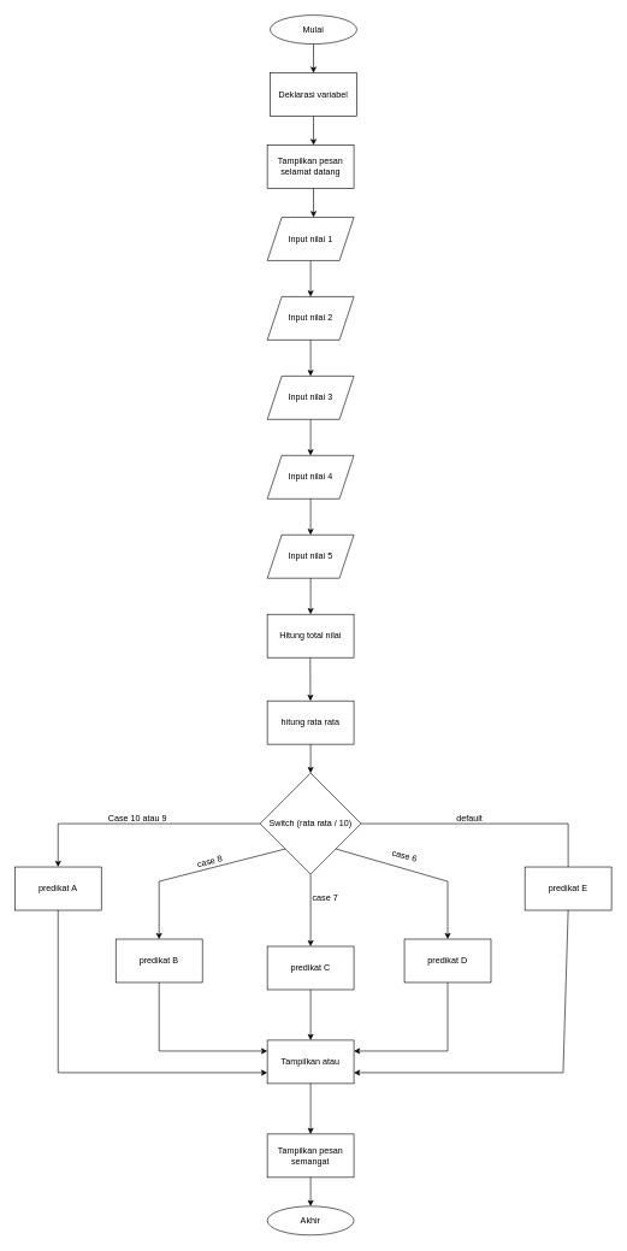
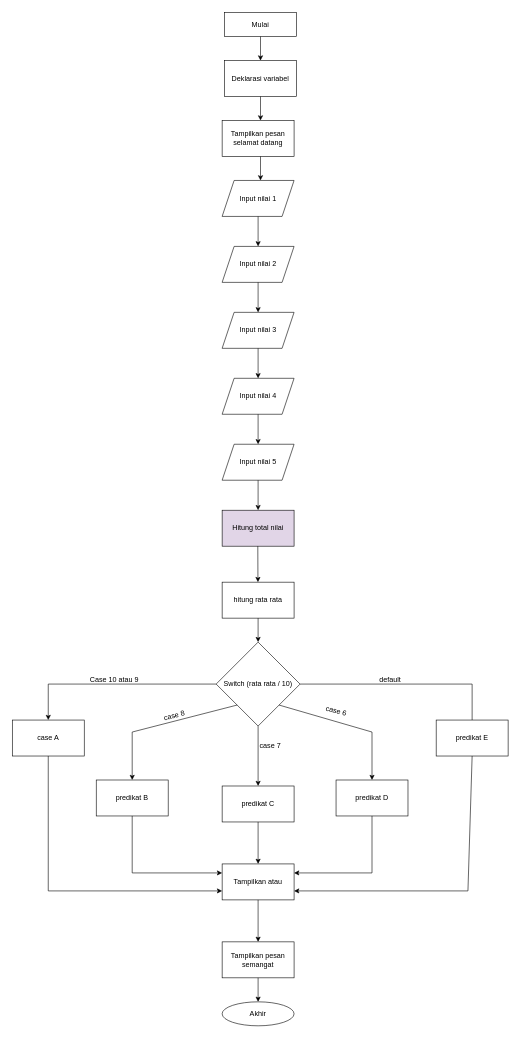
  <mxCell id="0" />
  <mxCell id="1" parent="0" />
- <mxCell id="2" value="Mulai" style="ellipse;whiteSpace=wrap;html=1;" vertex="1" parent="1"><mxGeometry x="374" width="120" height="40" as="geometry" y="20" /></mxCell>
+ <mxCell id="2" value="Mulai" style="whiteSpace=wrap;html=1;rounded=0;" vertex="1" parent="1"><mxGeometry x="374" width="120" height="40" as="geometry" y="20" /></mxCell>
  <mxCell id="3" value="" style="endArrow=classic;html=1;rounded=0;exitX=0.5;exitY=1;exitDx=0;exitDy=0;" edge="1" parent="1" source="2"><mxGeometry width="50" height="50" relative="1" as="geometry"><mxPoint x="430" y="180" as="sourcePoint" /><mxPoint x="434" y="100" as="targetPoint" /></mxGeometry></mxCell>
  <mxCell id="4" value="Deklarasi variabel" style="rounded=0;whiteSpace=wrap;html=1;" vertex="1" parent="1"><mxGeometry x="374" y="100" width="120" height="60" as="geometry" /></mxCell>
  <mxCell id="5" value="" style="endArrow=classic;html=1;rounded=0;exitX=0.5;exitY=1;exitDx=0;exitDy=0;" edge="1" parent="1" source="4"><mxGeometry width="50" height="50" relative="1" as="geometry"><mxPoint x="460" y="280" as="sourcePoint" /><mxPoint x="434" y="200" as="targetPoint" /></mxGeometry></mxCell>
  <mxCell id="6" value="Tampilkan pesan selamat datang" style="rounded=0;whiteSpace=wrap;html=1;" vertex="1" parent="1"><mxGeometry x="370" y="200" width="120" height="60" as="geometry" /></mxCell>
  <mxCell id="7" value="" style="endArrow=classic;html=1;rounded=0;" edge="1" parent="1"><mxGeometry width="50" height="50" relative="1" as="geometry"><mxPoint x="434" y="260" as="sourcePoint" /><mxPoint x="434" y="300" as="targetPoint" /></mxGeometry></mxCell>
  <mxCell id="8" value="Input nilai 1" style="shape=parallelogram;perimeter=parallelogramPerimeter;whiteSpace=wrap;html=1;fixedSize=1;" vertex="1" parent="1"><mxGeometry x="370" y="300" width="120" height="60" as="geometry" /></mxCell>
  <mxCell id="9" value="" style="endArrow=classic;html=1;rounded=0;exitX=0.5;exitY=1;exitDx=0;exitDy=0;" edge="1" parent="1" source="8"><mxGeometry width="50" height="50" relative="1" as="geometry"><mxPoint x="430" y="390" as="sourcePoint" /><mxPoint x="430" y="410" as="targetPoint" /></mxGeometry></mxCell>
  <mxCell id="10" value="Input nilai 2" style="shape=parallelogram;perimeter=parallelogramPerimeter;whiteSpace=wrap;html=1;fixedSize=1;" vertex="1" parent="1"><mxGeometry x="370" y="410" width="120" height="60" as="geometry" /></mxCell>
  <mxCell id="11" value="" style="endArrow=classic;html=1;rounded=0;exitX=0.5;exitY=1;exitDx=0;exitDy=0;" edge="1" parent="1" source="10"><mxGeometry width="50" height="50" relative="1" as="geometry"><mxPoint x="430" y="500" as="sourcePoint" /><mxPoint x="430" y="520" as="targetPoint" /></mxGeometry></mxCell>
  <mxCell id="12" value="Input nilai 3" style="shape=parallelogram;perimeter=parallelogramPerimeter;whiteSpace=wrap;html=1;fixedSize=1;" vertex="1" parent="1"><mxGeometry x="370" y="520" width="120" height="60" as="geometry" /></mxCell>
  <mxCell id="13" value="" style="endArrow=classic;html=1;rounded=0;exitX=0.5;exitY=1;exitDx=0;exitDy=0;" edge="1" parent="1" source="12"><mxGeometry width="50" height="50" relative="1" as="geometry"><mxPoint x="430" y="610" as="sourcePoint" /><mxPoint x="430" y="630" as="targetPoint" /></mxGeometry></mxCell>
  <mxCell id="14" value="Input nilai 4" style="shape=parallelogram;perimeter=parallelogramPerimeter;whiteSpace=wrap;html=1;fixedSize=1;" vertex="1" parent="1"><mxGeometry x="370" y="630" width="120" height="60" as="geometry" /></mxCell>
  <mxCell id="15" value="" style="endArrow=classic;html=1;rounded=0;exitX=0.5;exitY=1;exitDx=0;exitDy=0;" edge="1" parent="1" source="14"><mxGeometry width="50" height="50" relative="1" as="geometry"><mxPoint x="430" y="720" as="sourcePoint" /><mxPoint x="430" y="740" as="targetPoint" /></mxGeometry></mxCell>
  <mxCell id="16" value="Input nilai 5" style="shape=parallelogram;perimeter=parallelogramPerimeter;whiteSpace=wrap;html=1;fixedSize=1;" vertex="1" parent="1"><mxGeometry x="370" y="740" width="120" height="60" as="geometry" /></mxCell>
  <mxCell id="17" value="" style="endArrow=classic;html=1;rounded=0;" edge="1" parent="1"><mxGeometry width="50" height="50" relative="1" as="geometry"><mxPoint x="430" y="800" as="sourcePoint" /><mxPoint x="430" y="850" as="targetPoint" /></mxGeometry></mxCell>
- <mxCell id="18" value="Hitung total nilai" style="rounded=0;whiteSpace=wrap;html=1;" vertex="1" parent="1"><mxGeometry x="370" y="850" width="120" height="60" as="geometry" /></mxCell>
+ <mxCell id="18" value="Hitung total nilai" style="rounded=0;whiteSpace=wrap;html=1;fillColor=#e1d5e7;" vertex="1" parent="1"><mxGeometry x="370" y="850" width="120" height="60" as="geometry" /></mxCell>
  <mxCell id="19" value="" style="endArrow=classic;html=1;rounded=0;exitX=0.623;exitY=1;exitDx=0;exitDy=0;exitPerimeter=0;" edge="1" parent="1"><mxGeometry width="50" height="50" relative="1" as="geometry"><mxPoint x="429.5" y="910" as="sourcePoint" /><mxPoint x="429.74" y="970" as="targetPoint" /></mxGeometry></mxCell>
  <mxCell id="20" value="hitung rata rata" style="rounded=0;whiteSpace=wrap;html=1;" vertex="1" parent="1"><mxGeometry x="370" y="970" width="120" height="60" as="geometry" /></mxCell>
  <mxCell id="21" value="" style="endArrow=classic;html=1;rounded=0;exitX=0.5;exitY=1;exitDx=0;exitDy=0;" edge="1" parent="1" source="20"><mxGeometry width="50" height="50" relative="1" as="geometry"><mxPoint x="460" y="1130" as="sourcePoint" /><mxPoint x="430" y="1070" as="targetPoint" /></mxGeometry></mxCell>
  <mxCell id="22" value="Switch (rata rata / 10)" style="rhombus;whiteSpace=wrap;html=1;" vertex="1" parent="1"><mxGeometry x="360" y="1070" width="140" height="140" as="geometry" /></mxCell>
  <mxCell id="23" value="" style="endArrow=classic;html=1;rounded=0;exitX=0;exitY=0.5;exitDx=0;exitDy=0;" edge="1" parent="1" source="22"><mxGeometry width="50" height="50" relative="1" as="geometry"><mxPoint x="240" y="1150" as="sourcePoint" /><mxPoint x="80" y="1200" as="targetPoint" /><Array as="points"><mxPoint x="80" y="1140" /></Array></mxGeometry></mxCell>
- <mxCell id="24" value="predikat A" style="rounded=0;whiteSpace=wrap;html=1;" vertex="1" parent="1"><mxGeometry y="1200" width="120" height="60" as="geometry" x="20" /></mxCell>
+ <mxCell id="24" value="case A" style="rounded=0;whiteSpace=wrap;html=1;" vertex="1" parent="1"><mxGeometry y="1200" width="120" height="60" as="geometry" x="20" /></mxCell>
  <mxCell id="25" value="Case 10 atau 9" style="text;html=1;align=center;verticalAlign=middle;resizable=0;points=[];autosize=1;strokeColor=none;fillColor=none;" vertex="1" parent="1"><mxGeometry x="140" y="1118" width="100" height="30" as="geometry" /></mxCell>
  <mxCell id="26" value="" style="endArrow=classic;html=1;rounded=0;exitX=0;exitY=1;exitDx=0;exitDy=0;" edge="1" parent="1" source="22"><mxGeometry width="50" height="50" relative="1" as="geometry"><mxPoint x="280" y="1270" as="sourcePoint" /><mxPoint x="220" y="1300" as="targetPoint" /><Array as="points"><mxPoint x="220" y="1220" /></Array></mxGeometry></mxCell>
  <mxCell id="27" value="predikat B" style="rounded=0;whiteSpace=wrap;html=1;" vertex="1" parent="1"><mxGeometry x="160" y="1300" width="120" height="60" as="geometry" /></mxCell>
  <mxCell id="28" value="" style="endArrow=classic;html=1;rounded=0;exitX=0.5;exitY=1;exitDx=0;exitDy=0;" edge="1" parent="1" source="22"><mxGeometry width="50" height="50" relative="1" as="geometry"><mxPoint x="460" y="1300" as="sourcePoint" /><mxPoint x="430" y="1310" as="targetPoint" /></mxGeometry></mxCell>
  <mxCell id="29" value="predikat C" style="rounded=0;whiteSpace=wrap;html=1;" vertex="1" parent="1"><mxGeometry x="370" y="1310" width="120" height="60" as="geometry" /></mxCell>
  <mxCell id="30" value="" style="endArrow=classic;html=1;rounded=0;exitX=1;exitY=1;exitDx=0;exitDy=0;" edge="1" parent="1" source="22"><mxGeometry width="50" height="50" relative="1" as="geometry"><mxPoint x="580" y="1250" as="sourcePoint" /><mxPoint x="620" y="1300" as="targetPoint" /><Array as="points"><mxPoint x="620" y="1220" /></Array></mxGeometry></mxCell>
  <mxCell id="31" value="predikat D" style="rounded=0;whiteSpace=wrap;html=1;" vertex="1" parent="1"><mxGeometry x="560" y="1300" width="120" height="60" as="geometry" /></mxCell>
  <mxCell id="32" value="" style="endArrow=none;html=1;rounded=0;exitX=1;exitY=0.5;exitDx=0;exitDy=0;entryX=0.5;entryY=0;entryDx=0;entryDy=0;" edge="1" parent="1" source="22" target="33"><mxGeometry width="50" height="50" relative="1" as="geometry"><mxPoint x="540" y="1250" as="sourcePoint" /><mxPoint x="760" y="1200" as="targetPoint" /><Array as="points"><mxPoint x="787" y="1140" /></Array></mxGeometry></mxCell>
  <mxCell id="33" value="predikat E" style="rounded=0;whiteSpace=wrap;html=1;" vertex="1" parent="1"><mxGeometry x="727" y="1200" width="120" height="60" as="geometry" /></mxCell>
  <mxCell id="34" value="case 8" style="text;html=1;align=center;verticalAlign=middle;resizable=0;points=[];autosize=1;strokeColor=none;fillColor=none;rotation=-15;" vertex="1" parent="1"><mxGeometry x="260" y="1178" width="60" height="30" as="geometry" /></mxCell>
  <mxCell id="35" value="case 7" style="text;html=1;align=center;verticalAlign=middle;resizable=0;points=[];autosize=1;strokeColor=none;fillColor=none;" vertex="1" parent="1"><mxGeometry x="420" y="1228" width="60" height="30" as="geometry" /></mxCell>
  <mxCell id="36" value="case 6" style="text;html=1;align=center;verticalAlign=middle;resizable=0;points=[];autosize=1;strokeColor=none;fillColor=none;rotation=15;" vertex="1" parent="1"><mxGeometry x="530" y="1170" width="60" height="30" as="geometry" /></mxCell>
  <mxCell id="37" value="default" style="text;html=1;align=center;verticalAlign=middle;resizable=0;points=[];autosize=1;strokeColor=none;fillColor=none;" vertex="1" parent="1"><mxGeometry x="620" y="1118" width="60" height="30" as="geometry" /></mxCell>
  <mxCell id="38" value="" style="endArrow=classic;html=1;rounded=0;exitX=0.5;exitY=1;exitDx=0;exitDy=0;" edge="1" parent="1" source="29"><mxGeometry width="50" height="50" relative="1" as="geometry"><mxPoint x="450" y="1430" as="sourcePoint" /><mxPoint x="430" y="1440" as="targetPoint" /></mxGeometry></mxCell>
  <mxCell id="39" value="Tampilkan atau" style="rounded=0;whiteSpace=wrap;html=1;" vertex="1" parent="1"><mxGeometry x="370" y="1440" width="120" height="60" as="geometry" /></mxCell>
  <mxCell id="40" value="" style="endArrow=classic;html=1;rounded=0;exitX=0.5;exitY=1;exitDx=0;exitDy=0;exitPerimeter=0;entryX=1;entryY=0.25;entryDx=0;entryDy=0;" edge="1" parent="1" source="31" target="39"><mxGeometry width="50" height="50" relative="1" as="geometry"><mxPoint x="620" y="1400" as="sourcePoint" /><mxPoint x="630" y="1450" as="targetPoint" /><Array as="points"><mxPoint x="620" y="1455" /></Array></mxGeometry></mxCell>
  <mxCell id="41" value="" style="endArrow=classic;html=1;rounded=0;exitX=0.5;exitY=1;exitDx=0;exitDy=0;entryX=0;entryY=0.25;entryDx=0;entryDy=0;" edge="1" parent="1" source="27" target="39"><mxGeometry width="50" height="50" relative="1" as="geometry"><mxPoint x="180" y="1430" as="sourcePoint" /><mxPoint x="230" y="1380" as="targetPoint" /><Array as="points"><mxPoint x="220" y="1455" /></Array></mxGeometry></mxCell>
  <mxCell id="42" value="" style="endArrow=classic;html=1;rounded=0;exitX=0.5;exitY=1;exitDx=0;exitDy=0;entryX=0;entryY=0.75;entryDx=0;entryDy=0;" edge="1" parent="1" source="24" target="39"><mxGeometry width="50" height="50" relative="1" as="geometry"><mxPoint x="40" y="1340" as="sourcePoint" /><mxPoint x="90" y="1290" as="targetPoint" /><Array as="points"><mxPoint x="80" y="1485" /></Array></mxGeometry></mxCell>
  <mxCell id="43" value="" style="endArrow=classic;html=1;rounded=0;exitX=0.5;exitY=1;exitDx=0;exitDy=0;entryX=1;entryY=0.75;entryDx=0;entryDy=0;" edge="1" parent="1" source="33" target="39"><mxGeometry width="50" height="50" relative="1" as="geometry"><mxPoint x="790" y="1400" as="sourcePoint" /><mxPoint x="840" y="1350" as="targetPoint" /><Array as="points"><mxPoint x="780" y="1485" /></Array></mxGeometry></mxCell>
  <mxCell id="44" value="" style="endArrow=classic;html=1;rounded=0;exitX=0.5;exitY=1;exitDx=0;exitDy=0;" edge="1" parent="1" source="39"><mxGeometry width="50" height="50" relative="1" as="geometry"><mxPoint x="440" y="1550" as="sourcePoint" /><mxPoint x="430" y="1570" as="targetPoint" /></mxGeometry></mxCell>
  <mxCell id="45" value="Tampilkan pesan semangat" style="rounded=0;whiteSpace=wrap;html=1;" vertex="1" parent="1"><mxGeometry x="370" y="1570" width="120" height="60" as="geometry" /></mxCell>
  <mxCell id="46" value="" style="endArrow=classic;html=1;rounded=0;exitX=0.5;exitY=1;exitDx=0;exitDy=0;" edge="1" parent="1" source="45"><mxGeometry width="50" height="50" relative="1" as="geometry"><mxPoint x="440" y="1720" as="sourcePoint" /><mxPoint x="430" y="1670" as="targetPoint" /></mxGeometry></mxCell>
  <mxCell id="47" value="Akhir" style="ellipse;whiteSpace=wrap;html=1;" vertex="1" parent="1"><mxGeometry x="370" y="1670" width="120" height="40" as="geometry" /></mxCell>
